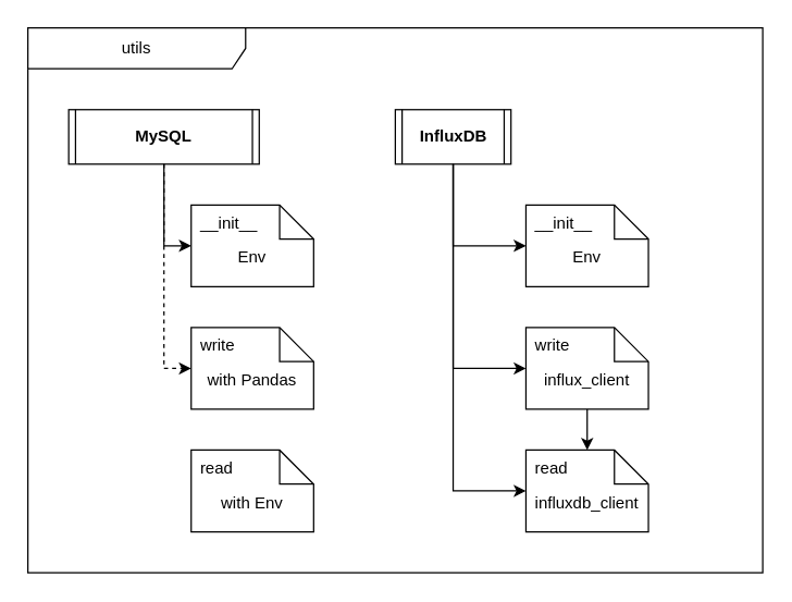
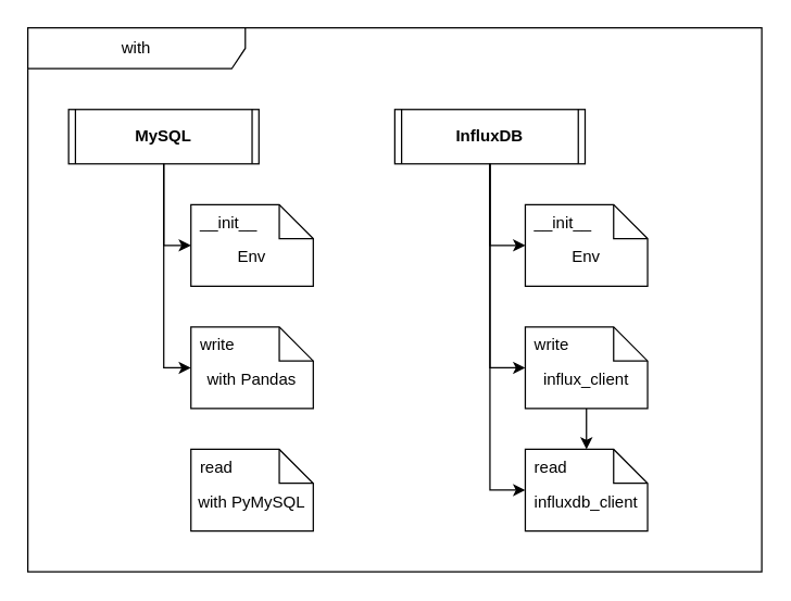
  <mxCell id="0" />
  <mxCell id="1" parent="0" />
- <mxCell id="2" value="utils" style="shape=umlFrame;whiteSpace=wrap;html=1;pointerEvents=0;recursiveResize=0;container=1;collapsible=0;width=160;" vertex="1" parent="1"><mxGeometry x="20" y="20" width="540" height="400" as="geometry" /></mxCell>
+ <mxCell id="2" value="with" style="shape=umlFrame;whiteSpace=wrap;html=1;pointerEvents=0;recursiveResize=0;container=1;collapsible=0;width=160;" vertex="1" parent="1"><mxGeometry x="20" y="20" width="540" height="400" as="geometry" /></mxCell>
  <mxCell id="3" value="MySQL" style="shape=process2;fixedSize=1;size=5;fontStyle=1;html=1;whiteSpace=wrap;" vertex="1" parent="2"><mxGeometry x="30" y="60" width="140" height="40" as="geometry" /></mxCell>
  <mxCell id="4" value="Env" style="shape=note2;boundedLbl=1;whiteSpace=wrap;html=1;size=25;verticalAlign=top;align=center;" vertex="1" parent="2"><mxGeometry x="120" y="130" width="90" height="60" as="geometry" /></mxCell>
  <mxCell id="5" value="__init__" style="resizeWidth=1;part=1;strokeColor=none;fillColor=none;align=left;spacingLeft=5;" vertex="1" parent="4"><mxGeometry width="90" height="25" relative="1" as="geometry" /></mxCell>
  <mxCell id="6" value="with Pandas" style="shape=note2;boundedLbl=1;whiteSpace=wrap;html=1;size=25;verticalAlign=top;align=center;" vertex="1" parent="2"><mxGeometry x="120" y="220" width="90" height="60" as="geometry" /></mxCell>
  <mxCell id="7" value="write" style="resizeWidth=1;part=1;strokeColor=none;fillColor=none;align=left;spacingLeft=5;" vertex="1" parent="6"><mxGeometry width="90" height="25" relative="1" as="geometry" /></mxCell>
- <mxCell id="8" value="with Env" style="shape=note2;boundedLbl=1;whiteSpace=wrap;html=1;size=25;verticalAlign=top;align=center;" vertex="1" parent="2"><mxGeometry x="120" y="310" width="90" height="60" as="geometry" /></mxCell>
+ <mxCell id="8" value="with PyMySQL" style="shape=note2;boundedLbl=1;whiteSpace=wrap;html=1;size=25;verticalAlign=top;align=center;" vertex="1" parent="2"><mxGeometry x="120" y="310" width="90" height="60" as="geometry" /></mxCell>
  <mxCell id="9" value="read" style="resizeWidth=1;part=1;strokeColor=none;fillColor=none;align=left;spacingLeft=5;" vertex="1" parent="8"><mxGeometry width="90" height="25" relative="1" as="geometry" /></mxCell>
  <mxCell id="10" style="edgeStyle=orthogonalEdgeStyle;rounded=0;orthogonalLoop=1;jettySize=auto;html=1;exitX=0.5;exitY=1;exitDx=0;exitDy=0;entryX=0;entryY=0.5;entryDx=0;entryDy=0;entryPerimeter=0;" edge="1" parent="2" source="3" target="4"><mxGeometry relative="1" as="geometry" /></mxCell>
- <mxCell id="11" style="edgeStyle=orthogonalEdgeStyle;rounded=0;orthogonalLoop=1;jettySize=auto;html=1;exitX=0.5;exitY=1;exitDx=0;exitDy=0;entryX=0;entryY=0.5;entryDx=0;entryDy=0;entryPerimeter=0;dashed=1;" edge="1" parent="2" source="3" target="6"><mxGeometry relative="1" as="geometry" /></mxCell>
- <mxCell id="12" value="InfluxDB" style="shape=process2;fixedSize=1;size=5;fontStyle=1;html=1;whiteSpace=wrap;" vertex="1" parent="2"><mxGeometry x="270" y="60" width="85" height="40" as="geometry" /></mxCell>
+ <mxCell id="11" style="edgeStyle=orthogonalEdgeStyle;rounded=0;orthogonalLoop=1;jettySize=auto;html=1;exitX=0.5;exitY=1;exitDx=0;exitDy=0;entryX=0;entryY=0.5;entryDx=0;entryDy=0;entryPerimeter=0;" edge="1" parent="2" source="3" target="6"><mxGeometry relative="1" as="geometry" /></mxCell>
+ <mxCell id="12" value="InfluxDB" style="shape=process2;fixedSize=1;size=5;fontStyle=1;html=1;whiteSpace=wrap;" vertex="1" parent="2"><mxGeometry x="270" y="60" width="140" height="40" as="geometry" /></mxCell>
  <mxCell id="13" value="Env" style="shape=note2;boundedLbl=1;whiteSpace=wrap;html=1;size=25;verticalAlign=top;align=center;" vertex="1" parent="2"><mxGeometry x="366" y="130" width="90" height="60" as="geometry" /></mxCell>
  <mxCell id="14" value="__init__" style="resizeWidth=1;part=1;strokeColor=none;fillColor=none;align=left;spacingLeft=5;" vertex="1" parent="13"><mxGeometry width="90" height="25" relative="1" as="geometry" /></mxCell>
  <mxCell id="15" value="influx_client" style="shape=note2;boundedLbl=1;whiteSpace=wrap;html=1;size=25;verticalAlign=top;align=center;" vertex="1" parent="2"><mxGeometry x="366" y="220" width="90" height="60" as="geometry" /></mxCell>
  <mxCell id="16" value="write" style="resizeWidth=1;part=1;strokeColor=none;fillColor=none;align=left;spacingLeft=5;" vertex="1" parent="15"><mxGeometry width="90" height="25" relative="1" as="geometry" /></mxCell>
  <mxCell id="17" value="influxdb_client" style="shape=note2;boundedLbl=1;whiteSpace=wrap;html=1;size=25;verticalAlign=top;align=center;" vertex="1" parent="2"><mxGeometry x="366" y="310" width="90" height="60" as="geometry" /></mxCell>
  <mxCell id="18" value="read" style="resizeWidth=1;part=1;strokeColor=none;fillColor=none;align=left;spacingLeft=5;" vertex="1" parent="17"><mxGeometry width="90" height="25" relative="1" as="geometry" /></mxCell>
  <mxCell id="19" value="" style="edgeStyle=orthogonalEdgeStyle;rounded=0;orthogonalLoop=1;jettySize=auto;html=1;" edge="1" parent="2" source="15" target="18"><mxGeometry relative="1" as="geometry" /></mxCell>
  <mxCell id="20" style="edgeStyle=orthogonalEdgeStyle;rounded=0;orthogonalLoop=1;jettySize=auto;html=1;exitX=0.5;exitY=1;exitDx=0;exitDy=0;entryX=0;entryY=0.5;entryDx=0;entryDy=0;entryPerimeter=0;" edge="1" parent="2" source="12" target="13"><mxGeometry relative="1" as="geometry" /></mxCell>
  <mxCell id="21" style="edgeStyle=orthogonalEdgeStyle;rounded=0;orthogonalLoop=1;jettySize=auto;html=1;exitX=0.5;exitY=1;exitDx=0;exitDy=0;entryX=0;entryY=0.5;entryDx=0;entryDy=0;entryPerimeter=0;" edge="1" parent="2" source="12" target="15"><mxGeometry relative="1" as="geometry" /></mxCell>
  <mxCell id="22" style="edgeStyle=orthogonalEdgeStyle;rounded=0;orthogonalLoop=1;jettySize=auto;html=1;exitX=0.5;exitY=1;exitDx=0;exitDy=0;entryX=0;entryY=0.5;entryDx=0;entryDy=0;entryPerimeter=0;" edge="1" parent="2" source="12" target="17"><mxGeometry relative="1" as="geometry" /></mxCell>
